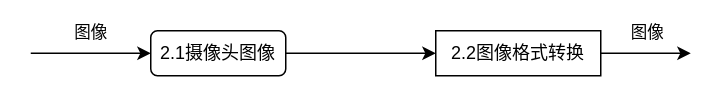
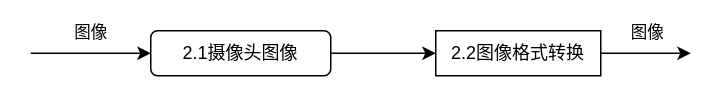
  <mxCell id="0" />
  <mxCell id="1" parent="0" />
  <mxCell id="2" style="edgeStyle=orthogonalEdgeStyle;rounded=0;orthogonalLoop=1;jettySize=auto;html=1;exitX=1;exitY=0.5;exitDx=0;exitDy=0;" edge="1" parent="1" source="3" target="8"><mxGeometry relative="1" as="geometry" /></mxCell>
- <mxCell id="3" value="2.1摄像头图像" style="rounded=1;whiteSpace=wrap;html=1;" vertex="1" parent="1"><mxGeometry x="100" y="20" width="90" height="30" as="geometry" /></mxCell>
+ <mxCell id="3" value="2.1摄像头图像" style="rounded=1;whiteSpace=wrap;html=1;" vertex="1" parent="1"><mxGeometry x="100" y="20" width="120" height="30" as="geometry" /></mxCell>
  <mxCell id="4" value="" style="endArrow=classic;html=1;rounded=0;entryX=0;entryY=0.5;entryDx=0;entryDy=0;" edge="1" parent="1" target="3"><mxGeometry width="50" height="50" relative="1" as="geometry"><mxPoint x="20" y="35" as="sourcePoint" /><mxPoint x="-30" y="40" as="targetPoint" /></mxGeometry></mxCell>
  <mxCell id="5" value="图像" style="edgeLabel;html=1;align=center;verticalAlign=middle;resizable=0;points=[];" vertex="1" connectable="0" parent="4"><mxGeometry x="-0.29" y="2" relative="1" as="geometry"><mxPoint x="11" y="-13" as="offset" /></mxGeometry></mxCell>
  <mxCell id="6" value="图像" style="edgeLabel;html=1;align=center;verticalAlign=middle;resizable=0;points=[];" vertex="1" connectable="0" parent="4"><mxGeometry x="-0.29" y="2" relative="1" as="geometry"><mxPoint x="382" y="-13" as="offset" /></mxGeometry></mxCell>
  <mxCell id="7" style="edgeStyle=orthogonalEdgeStyle;rounded=0;orthogonalLoop=1;jettySize=auto;html=1;exitX=1;exitY=0.5;exitDx=0;exitDy=0;" edge="1" parent="1" source="8"><mxGeometry relative="1" as="geometry"><mxPoint x="460" y="35" as="targetPoint" /></mxGeometry></mxCell>
  <mxCell id="8" value="2.2图像格式转换" style="whiteSpace=wrap;html=1;rounded=0;" vertex="1" parent="1"><mxGeometry x="290" y="20" width="110" height="30" as="geometry" /></mxCell>
